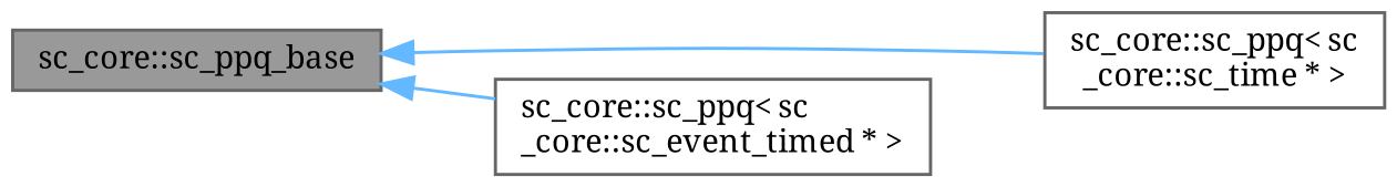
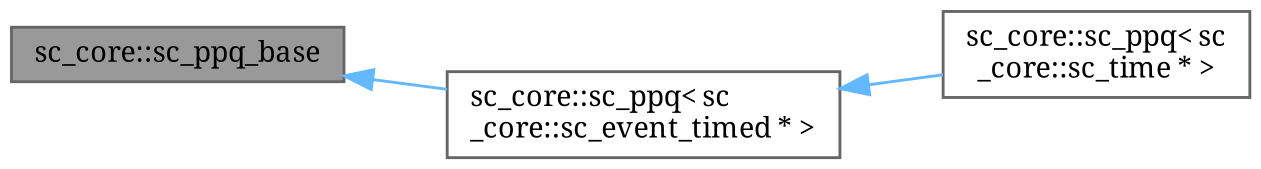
  digraph {
    fontname="Noto Serif"
    rankdir=LR
    node [color=gray40 fillcolor=white fontname="Noto Serif" fontsize=10 shape=box style=filled]
    edge [color=steelblue1 dir=back fontname="Noto Serif" fontsize=10 labelfontname=FreeSans labelfontsize=10 style=solid]
    n1 [fillcolor=grey60 fontcolor=black height=0.2 label="sc_core::sc_ppq_base" width=0.4]
    n2 [height=0.2 label="sc_core::sc_ppq\< sc\l_core::sc_time * \>" width=0.4]
    n3 [height=0.2 label="sc_core::sc_ppq\< sc\l_core::sc_event_timed * \>" width=0.4]
-   n1 -> n2
+   n3 -> n2
    n1 -> n3
  }
